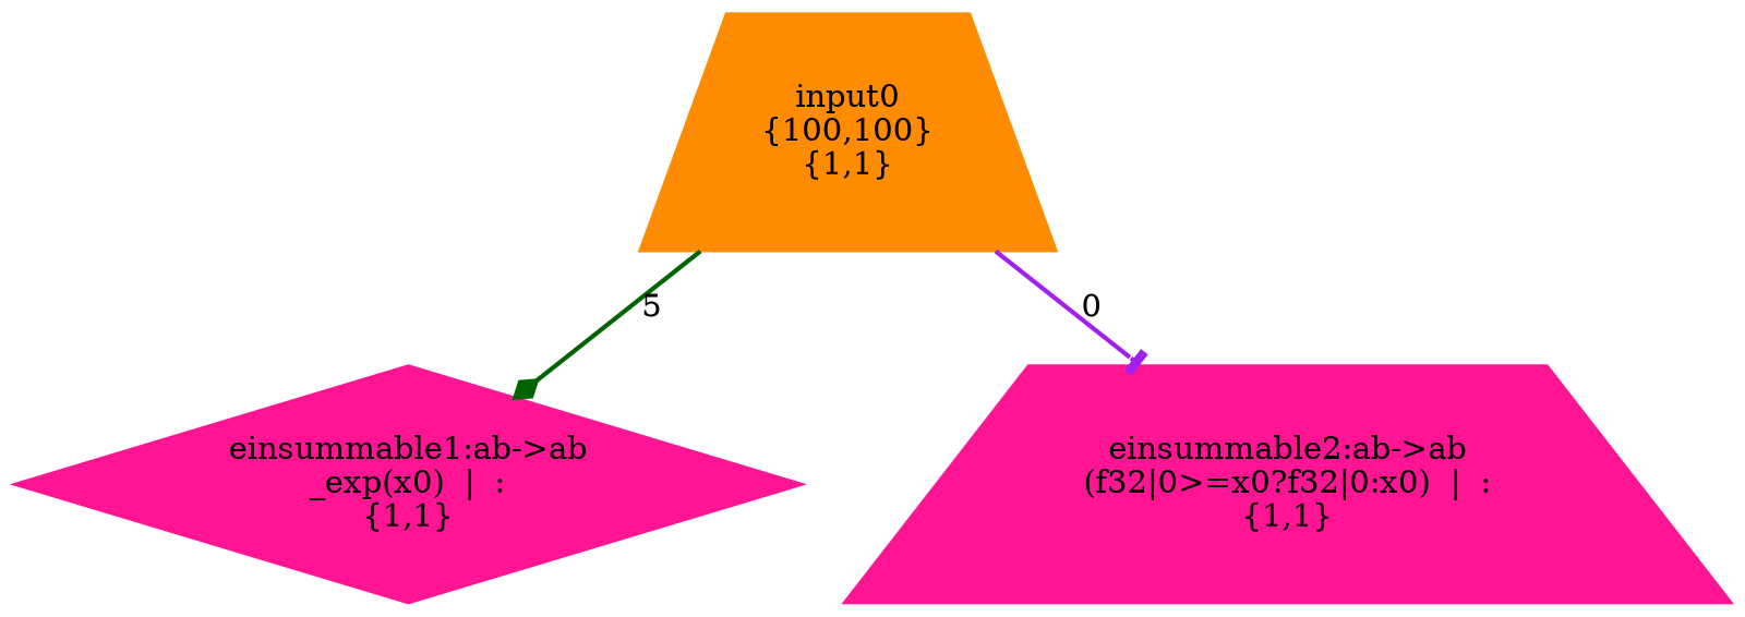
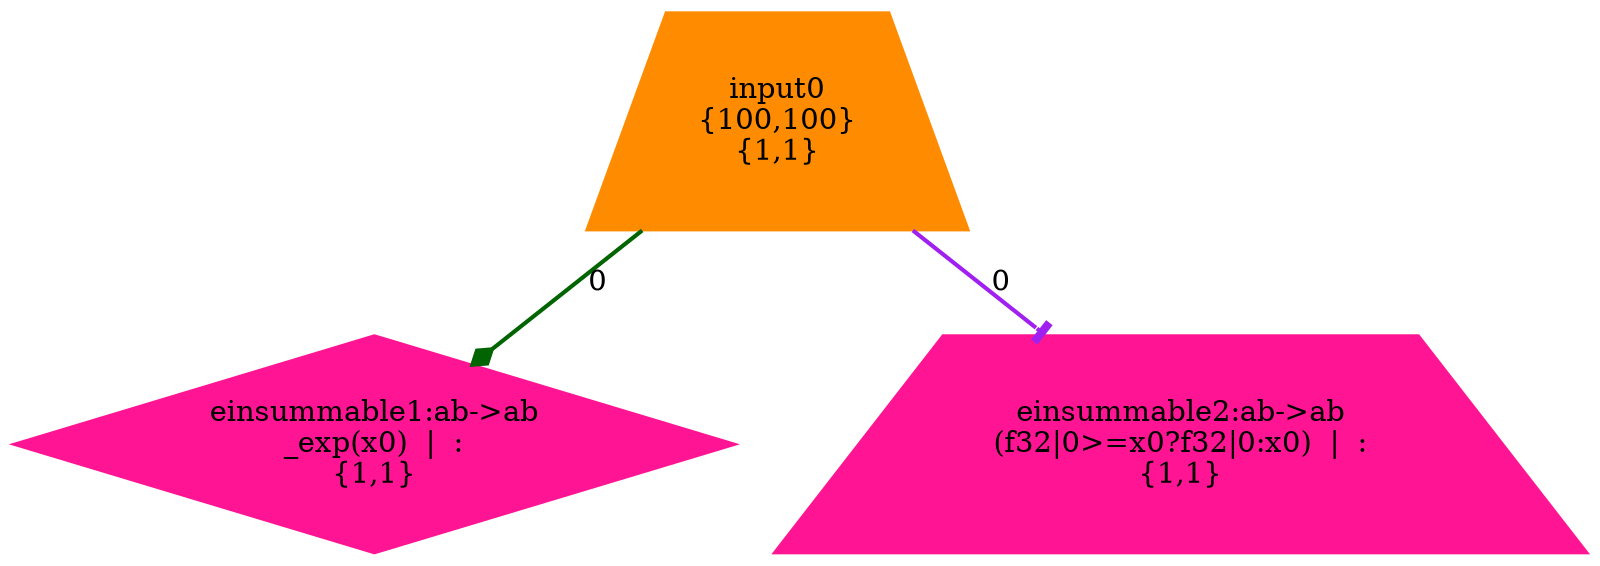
  digraph {
    node [color=deeppink shape=trapezium style=filled]
    edge [style=bold]
    n1 [color=darkorange label="input0\n{100,100}\n{1,1}"]
    n2 [label="einsummable1:ab->ab\n_exp(x0)  |  :\n{1,1}" shape=diamond]
    n3 [label="einsummable2:ab->ab\n(f32|0>=x0?f32|0:x0)  |  :\n{1,1}"]
-   n1 -> n2 [arrowhead=diamond color=darkgreen label=5]
+   n1 -> n2 [arrowhead=diamond color=darkgreen label=0]
    n1 -> n3 [arrowhead=tee color=purple label=0]
  }
